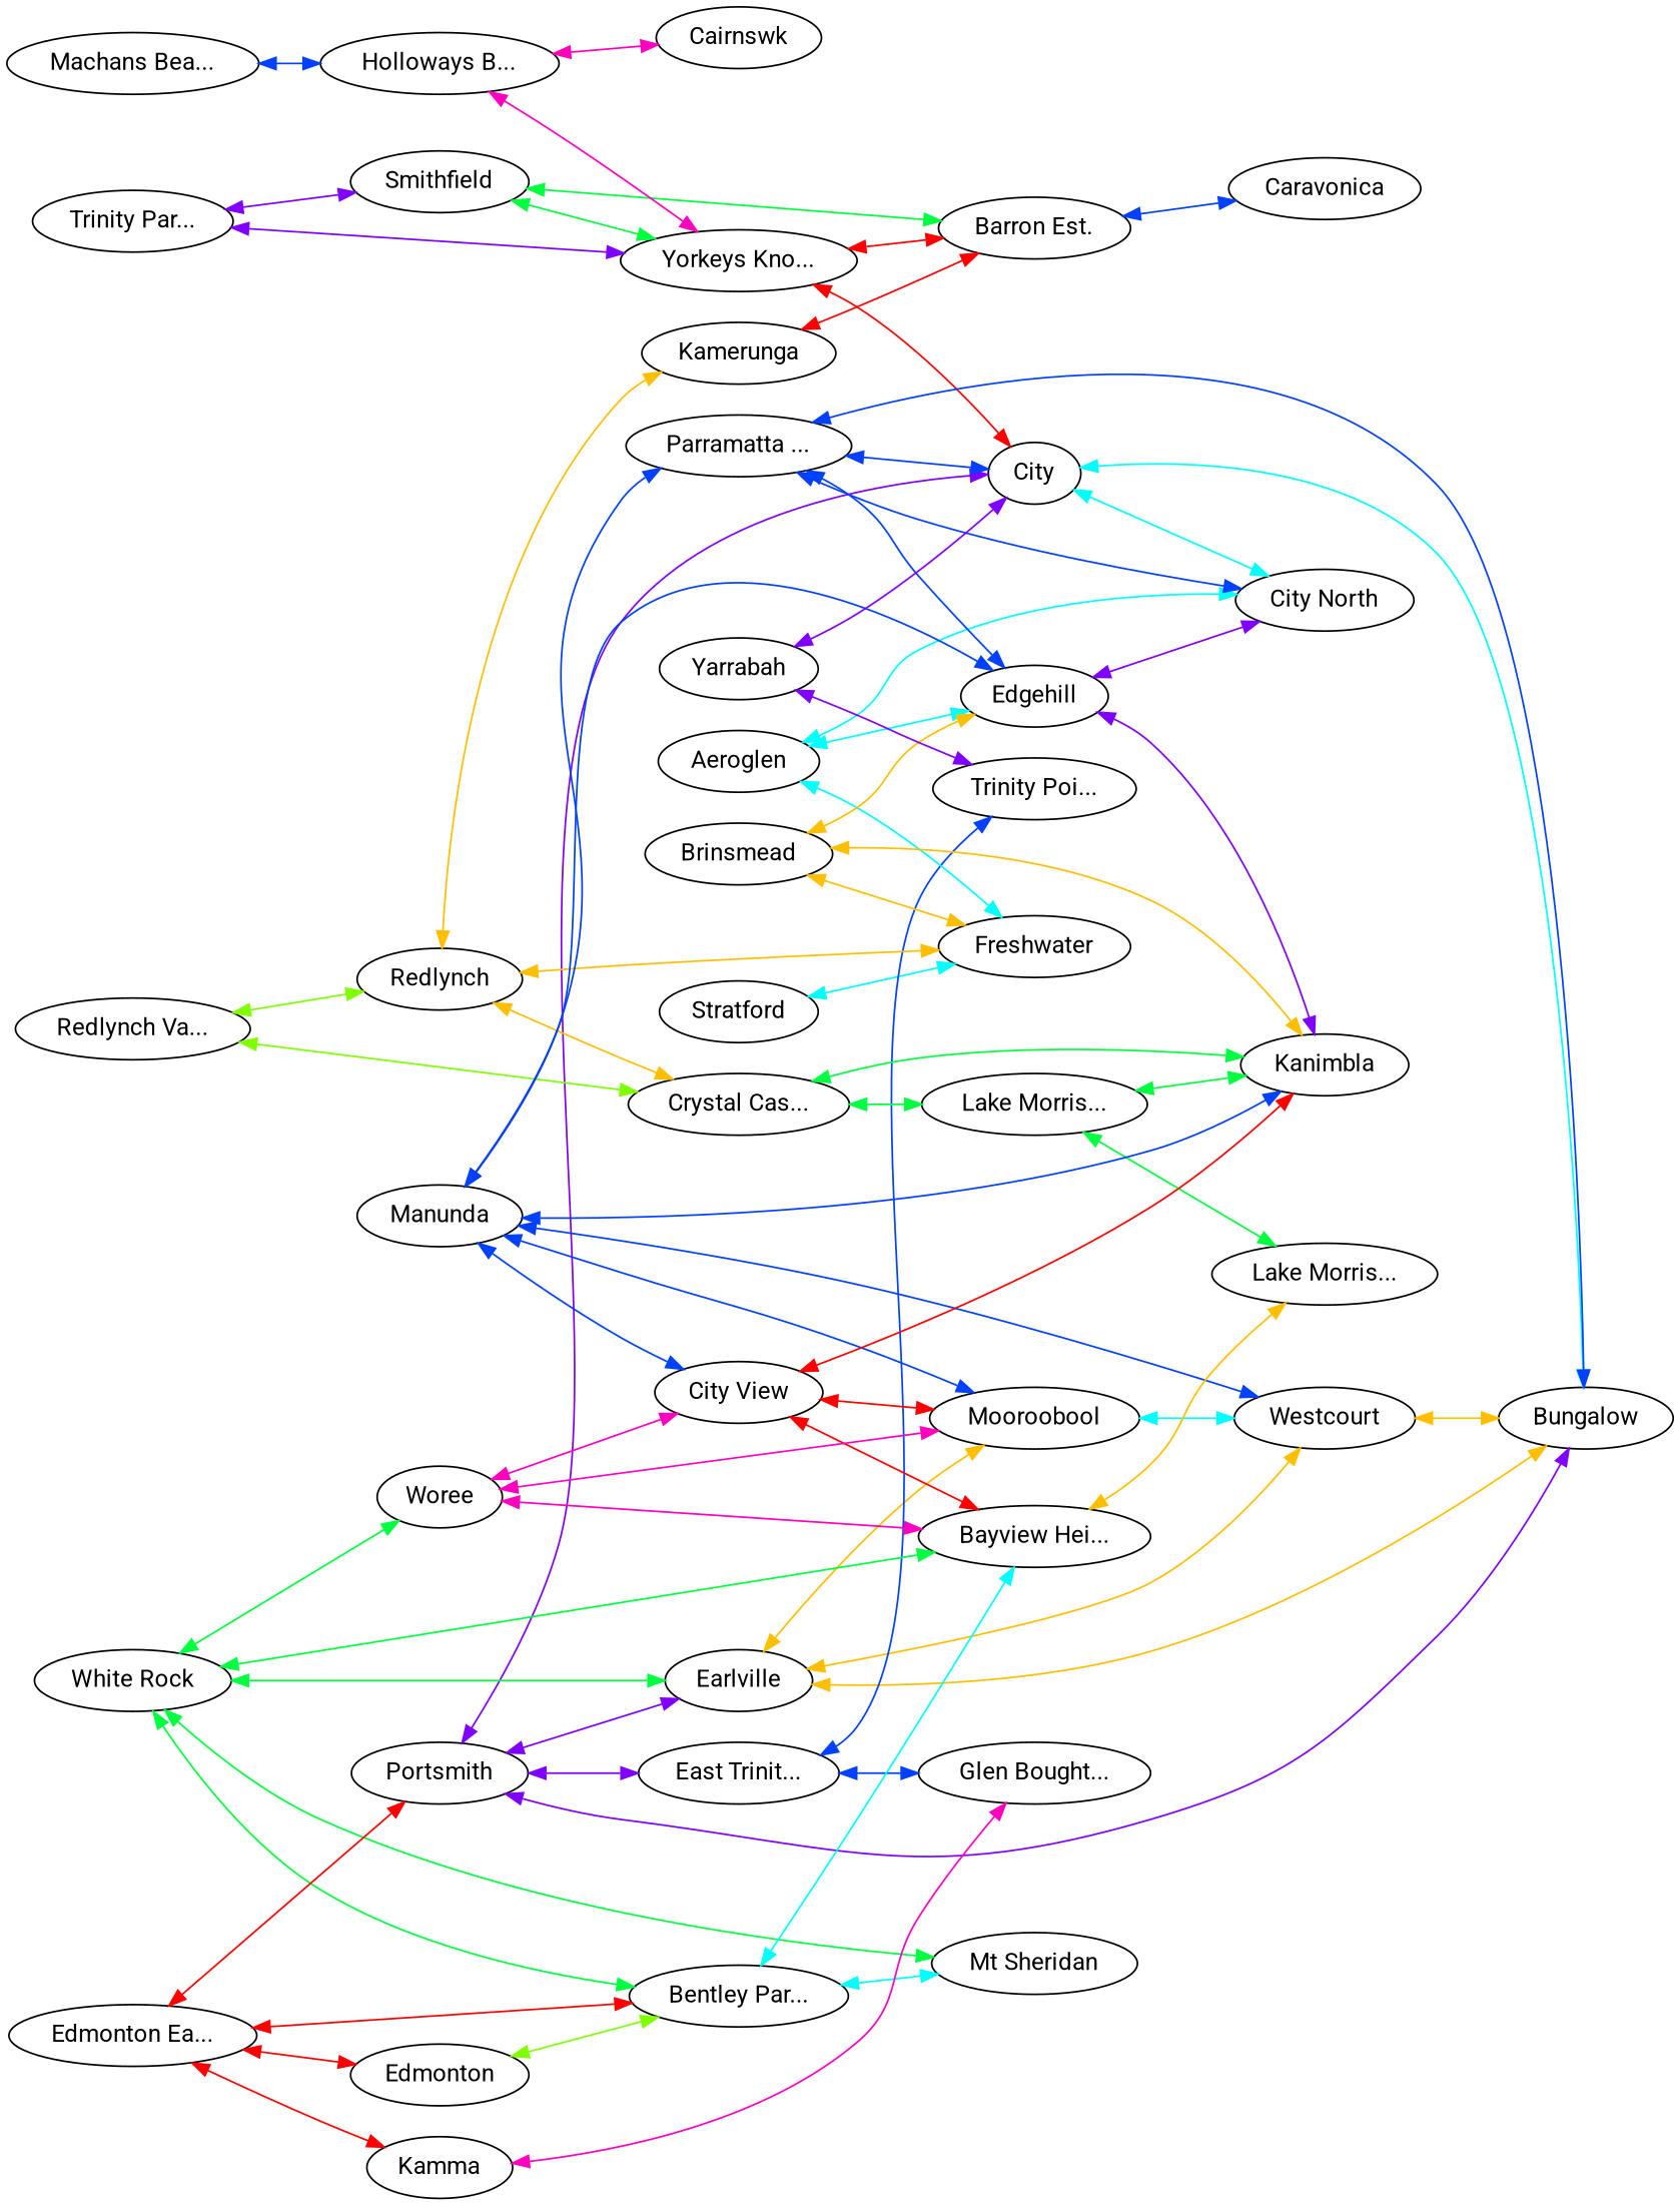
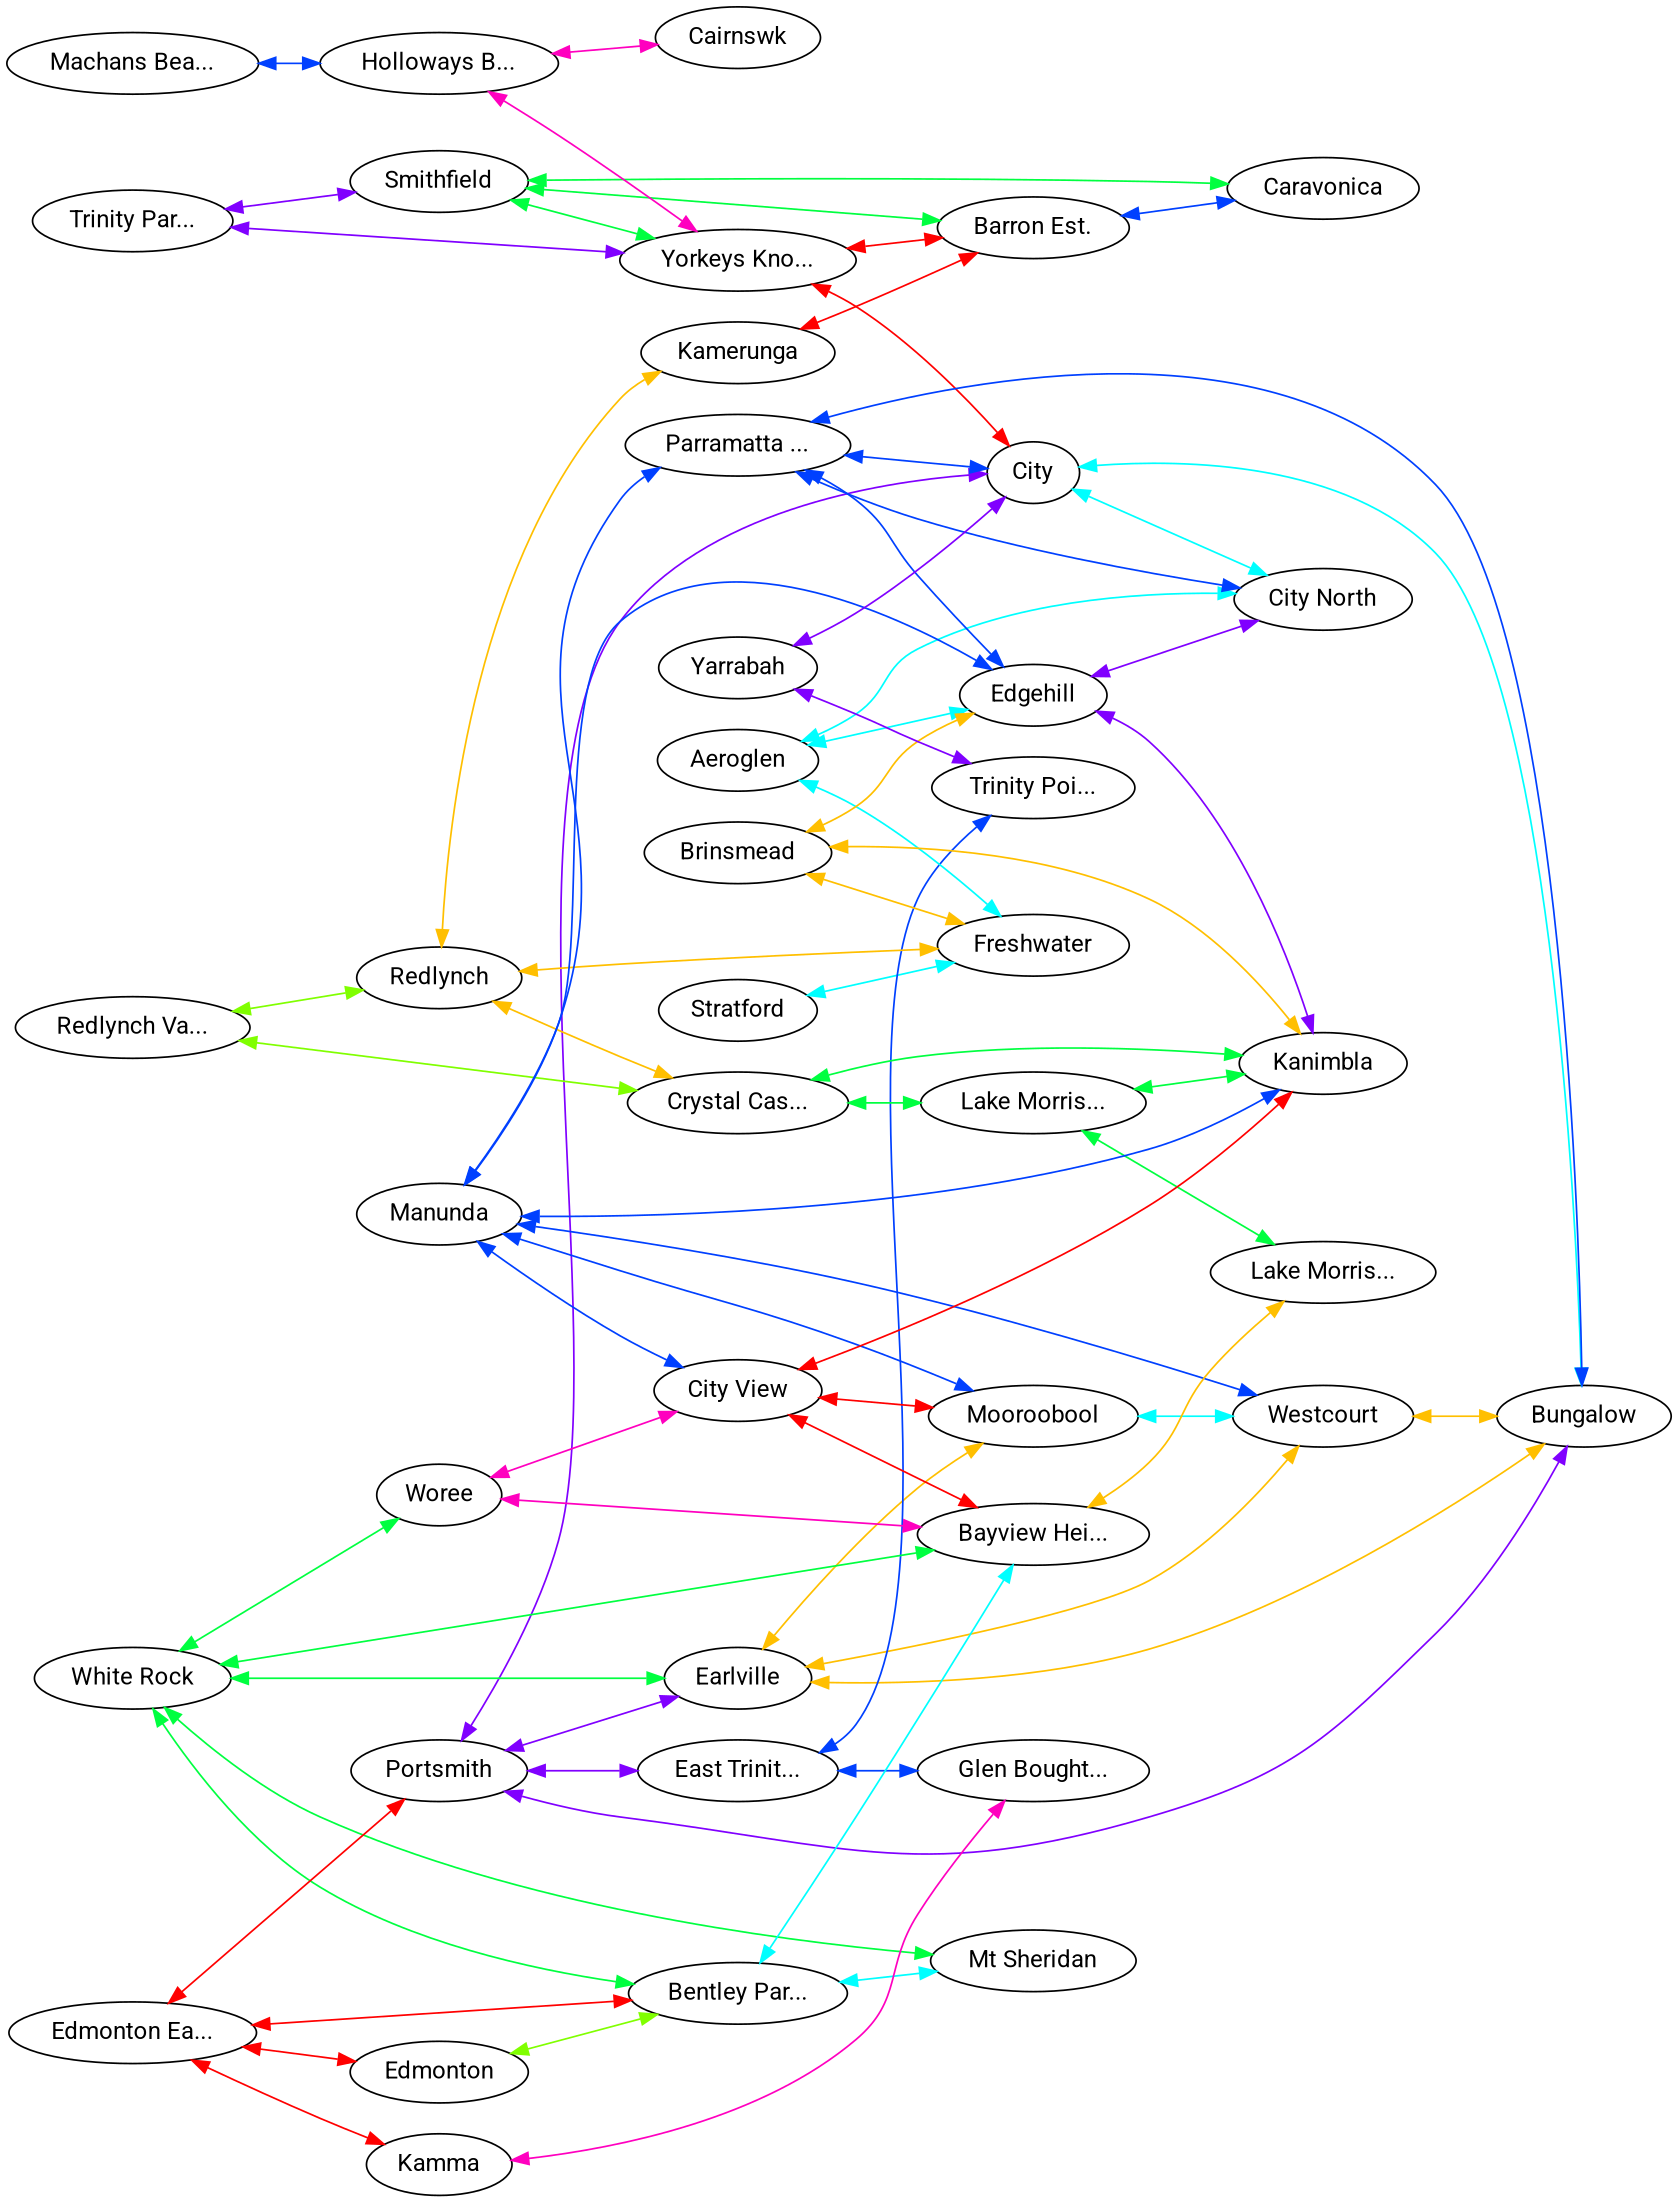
  graph {
    fontname=Roboto
    rankdir=LR
    node [fontname=Roboto]
    edge [color="0.625,1,1" dir=both fontname=Roboto]
    n1 [label="Trinity Par..."]
    n2 [label=Smithfield]
    n3 [label="Yorkeys Kno..."]
    n4 [label=Caravonica]
    n5 [label="Barron Est."]
    n6 [label=City]
    n7 [label="City North"]
    n8 [label=Bungalow]
    n9 [label="Holloways B..."]
    n10 [label=Cairnswk]
    n11 [label="Machans Bea..."]
    n12 [label=Freshwater]
    n13 [label=Stratford]
    n14 [label=Kamerunga]
    n15 [label=Portsmith]
    n16 [label=Earlville]
    n17 [label="East Trinit..."]
    n18 [label=Mooroobool]
    n19 [label=Westcourt]
    n20 [label="Glen Bought..."]
    n21 [label="Trinity Poi..."]
    n22 [label=Redlynch]
    n23 [label="Crystal Cas..."]
    n24 [label=Kanimbla]
    n25 [label="Lake Morris..."]
    n26 [label="Redlynch Va..."]
    n27 [label="Lake Morris..."]
    n28 [label=Aeroglen]
    n29 [label=Edgehill]
    n30 [label=Brinsmead]
    n31 [label=Manunda]
    n32 [label="Parramatta ..."]
    n33 [label="City View"]
    n34 [label="Bayview Hei..."]
    n35 [label=Woree]
    n36 [label="White Rock"]
    n37 [label="Mt Sheridan"]
    n38 [label="Bentley Par..."]
    n39 [label=Edmonton]
    n40 [label="Edmonton Ea..."]
    n41 [label=Kamma]
    n42 [label=Yarrabah]
    n1 -- n2 [color="0.75,1,1"]
    n1 -- n3 [color="0.75,1,1"]
    n2 -- n3 [color="0.375,1,1"]
+   n2 -- n4 [color="0.375,1,1"]
    n2 -- n5 [color="0.375,1,1"]
    n3 -- n5 [color="1,1,1"]
    n3 -- n6 [color="1,1,1"]
    n5 -- n4
    n6 -- n7 [color="0.5,1,1"]
    n6 -- n8 [color="0.5,1,1"]
    n9 -- n3 [color="0.875,1,1"]
    n9 -- n10 [color="0.875,1,1"]
    n11 -- n9
    n13 -- n12 [color="0.5,1,1"]
    n14 -- n5 [color="1,1,1"]
    n15 -- n6 [color="0.75,1,1"]
    n15 -- n8 [color="0.75,1,1"]
    n15 -- n16 [color="0.75,1,1"]
    n15 -- n17 [color="0.75,1,1"]
    n16 -- n8 [color="0.125,1,1"]
    n16 -- n18 [color="0.125,1,1"]
    n16 -- n19 [color="0.125,1,1"]
    n17 -- n20
    n17 -- n21
    n18 -- n19 [color="0.5,1,1"]
    n19 -- n8 [color="0.125,1,1"]
    n22 -- n12 [color="0.125,1,1"]
    n22 -- n14 [color="0.125,1,1"]
    n22 -- n23 [color="0.125,1,1"]
    n23 -- n24 [color="0.375,1,1"]
    n23 -- n25 [color="0.375,1,1"]
    n25 -- n24 [color="0.375,1,1"]
    n25 -- n27 [color="0.375,1,1"]
    n26 -- n22 [color="0.25,1,1"]
    n26 -- n23 [color="0.25,1,1"]
    n28 -- n7 [color="0.5,1,1"]
    n28 -- n12 [color="0.5,1,1"]
    n28 -- n29 [color="0.5,1,1"]
    n29 -- n7 [color="0.75,1,1"]
    n29 -- n24 [color="0.75,1,1"]
    n30 -- n12 [color="0.125,1,1"]
    n30 -- n24 [color="0.125,1,1"]
    n30 -- n29 [color="0.125,1,1"]
    n31 -- n18
    n31 -- n19
    n31 -- n24
    n31 -- n29
    n31 -- n32
    n31 -- n33
    n32 -- n6
    n32 -- n7
    n32 -- n8
    n32 -- n29
    n33 -- n18 [color="1,1,1"]
    n33 -- n24 [color="1,1,1"]
    n33 -- n34 [color="1,1,1"]
    n34 -- n27 [color="0.125,1,1"]
-   n35 -- n18 [color="0.875,1,1"]
    n35 -- n33 [color="0.875,1,1"]
    n35 -- n34 [color="0.875,1,1"]
    n36 -- n16 [color="0.375,1,1"]
    n36 -- n34 [color="0.375,1,1"]
    n36 -- n35 [color="0.375,1,1"]
    n36 -- n37 [color="0.375,1,1"]
    n36 -- n38 [color="0.375,1,1"]
    n38 -- n34 [color="0.5,1,1"]
    n38 -- n37 [color="0.5,1,1"]
    n39 -- n38 [color="0.25,1,1"]
    n40 -- n15 [color="1,1,1"]
    n40 -- n38 [color="1,1,1"]
    n40 -- n39 [color="1,1,1"]
    n40 -- n41 [color="1,1,1"]
    n41 -- n20 [color="0.875,1,1"]
    n42 -- n6 [color="0.75,1,1"]
    n42 -- n21 [color="0.75,1,1"]
  }
